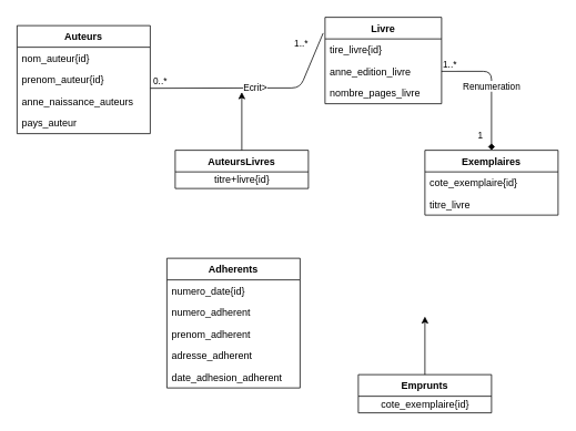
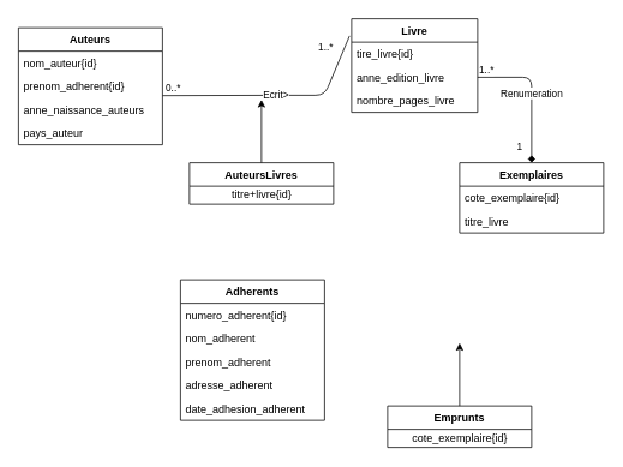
  <mxCell id="0" />
  <mxCell id="1" parent="0" />
  <mxCell id="2" value="Auteurs" style="swimlane;fontStyle=1;childLayout=stackLayout;horizontal=1;startSize=26;fillColor=none;horizontalStack=0;resizeParent=1;resizeParentMax=0;resizeLast=0;collapsible=1;marginBottom=0;" parent="1" vertex="1"><mxGeometry x="20" y="30" width="160" height="130" as="geometry" /></mxCell>
  <mxCell id="3" value="nom_auteur{id}" style="text;strokeColor=none;fillColor=none;align=left;verticalAlign=top;spacingLeft=4;spacingRight=4;overflow=hidden;rotatable=0;points=[[0,0.5],[1,0.5]];portConstraint=eastwest;" parent="2" vertex="1"><mxGeometry y="26" width="160" height="26" as="geometry" /></mxCell>
- <mxCell id="4" value="prenom_auteur{id}" style="text;strokeColor=none;fillColor=none;align=left;verticalAlign=top;spacingLeft=4;spacingRight=4;overflow=hidden;rotatable=0;points=[[0,0.5],[1,0.5]];portConstraint=eastwest;" parent="2" vertex="1"><mxGeometry y="52" width="160" height="26" as="geometry" /></mxCell>
+ <mxCell id="4" value="prenom_adherent{id}" style="text;strokeColor=none;fillColor=none;align=left;verticalAlign=top;spacingLeft=4;spacingRight=4;overflow=hidden;rotatable=0;points=[[0,0.5],[1,0.5]];portConstraint=eastwest;" parent="2" vertex="1"><mxGeometry y="52" width="160" height="26" as="geometry" /></mxCell>
  <mxCell id="5" value="anne_naissance_auteurs" style="text;strokeColor=none;fillColor=none;align=left;verticalAlign=top;spacingLeft=4;spacingRight=4;overflow=hidden;rotatable=0;points=[[0,0.5],[1,0.5]];portConstraint=eastwest;" parent="2" vertex="1"><mxGeometry y="78" width="160" height="26" as="geometry" /></mxCell>
  <mxCell id="6" value="pays_auteur" style="text;strokeColor=none;fillColor=none;align=left;verticalAlign=top;spacingLeft=4;spacingRight=4;overflow=hidden;rotatable=0;points=[[0,0.5],[1,0.5]];portConstraint=eastwest;" parent="2" vertex="1"><mxGeometry y="104" width="160" height="26" as="geometry" /></mxCell>
  <mxCell id="7" value="Livre" style="swimlane;fontStyle=1;childLayout=stackLayout;horizontal=1;startSize=26;fillColor=none;horizontalStack=0;resizeParent=1;resizeParentMax=0;resizeLast=0;collapsible=1;marginBottom=0;" parent="1" vertex="1"><mxGeometry x="390" y="20" width="140" height="104" as="geometry" /></mxCell>
  <mxCell id="8" value="tire_livre{id}" style="text;strokeColor=none;fillColor=none;align=left;verticalAlign=top;spacingLeft=4;spacingRight=4;overflow=hidden;rotatable=0;points=[[0,0.5],[1,0.5]];portConstraint=eastwest;" parent="7" vertex="1"><mxGeometry y="26" width="140" height="26" as="geometry" /></mxCell>
  <mxCell id="9" value="anne_edition_livre" style="text;strokeColor=none;fillColor=none;align=left;verticalAlign=top;spacingLeft=4;spacingRight=4;overflow=hidden;rotatable=0;points=[[0,0.5],[1,0.5]];portConstraint=eastwest;" parent="7" vertex="1"><mxGeometry y="52" width="140" height="26" as="geometry" /></mxCell>
  <mxCell id="10" value="nombre_pages_livre" style="text;strokeColor=none;fillColor=none;align=left;verticalAlign=top;spacingLeft=4;spacingRight=4;overflow=hidden;rotatable=0;points=[[0,0.5],[1,0.5]];portConstraint=eastwest;" parent="7" vertex="1"><mxGeometry y="78" width="140" height="26" as="geometry" /></mxCell>
  <mxCell id="11" value="Ecrit&amp;gt;" style="endArrow=none;html=1;entryX=-0.016;entryY=0.183;entryDx=0;entryDy=0;exitX=1.001;exitY=0.9;exitDx=0;exitDy=0;exitPerimeter=0;entryPerimeter=0;" parent="1" source="4" target="7" edge="1"><mxGeometry relative="1" as="geometry"><mxPoint x="190" y="60" as="sourcePoint" /><mxPoint x="350" y="60" as="targetPoint" /><Array as="points"><mxPoint x="310" y="105" /><mxPoint x="360" y="105" /></Array></mxGeometry></mxCell>
  <mxCell id="12" value="0..*" style="edgeLabel;resizable=0;html=1;align=left;verticalAlign=bottom;" parent="11" connectable="0" vertex="1"><mxGeometry x="-1" relative="1" as="geometry"><mxPoint x="2" as="offset" /></mxGeometry></mxCell>
  <mxCell id="13" value="1..*" style="edgeLabel;resizable=0;html=1;align=right;verticalAlign=bottom;" parent="11" connectable="0" vertex="1"><mxGeometry x="1" relative="1" as="geometry"><mxPoint x="-17.6" y="20.59" as="offset" /></mxGeometry></mxCell>
  <mxCell id="14" value="AuteursLivres" style="swimlane;fontStyle=1;align=center;verticalAlign=top;childLayout=stackLayout;horizontal=1;startSize=26;horizontalStack=0;resizeParent=1;resizeParentMax=0;resizeLast=0;collapsible=1;marginBottom=0;" parent="1" vertex="1"><mxGeometry x="210" y="180" width="160" height="46" as="geometry" /></mxCell>
  <mxCell id="15" value="titre+livre{id}" style="text;html=1;align=center;verticalAlign=middle;resizable=0;points=[];autosize=1;" parent="14" vertex="1"><mxGeometry y="26" width="160" height="20" as="geometry" /></mxCell>
  <mxCell id="16" value="" style="endArrow=classic;html=1;exitX=0.5;exitY=0;exitDx=0;exitDy=0;" parent="1" source="14" edge="1"><mxGeometry width="50" height="50" relative="1" as="geometry"><mxPoint x="310" y="60" as="sourcePoint" /><mxPoint x="290" y="110" as="targetPoint" /></mxGeometry></mxCell>
  <mxCell id="17" value="Exemplaires" style="swimlane;fontStyle=1;align=center;verticalAlign=top;childLayout=stackLayout;horizontal=1;startSize=26;horizontalStack=0;resizeParent=1;resizeParentMax=0;resizeLast=0;collapsible=1;marginBottom=0;" parent="1" vertex="1"><mxGeometry x="510" y="180" width="160" height="78" as="geometry" /></mxCell>
  <mxCell id="18" value="cote_exemplaire{id}" style="text;strokeColor=none;fillColor=none;align=left;verticalAlign=top;spacingLeft=4;spacingRight=4;overflow=hidden;rotatable=0;points=[[0,0.5],[1,0.5]];portConstraint=eastwest;" parent="17" vertex="1"><mxGeometry y="26" width="160" height="26" as="geometry" /></mxCell>
  <mxCell id="19" value="titre_livre" style="text;strokeColor=none;fillColor=none;align=left;verticalAlign=top;spacingLeft=4;spacingRight=4;overflow=hidden;rotatable=0;points=[[0,0.5],[1,0.5]];portConstraint=eastwest;" parent="17" vertex="1"><mxGeometry y="52" width="160" height="26" as="geometry" /></mxCell>
  <mxCell id="20" value="Renumeration" style="endArrow=diamond;html=1;entryX=0.5;entryY=0;entryDx=0;entryDy=0;exitX=1;exitY=0.5;exitDx=0;exitDy=0;" parent="1" source="9" target="17" edge="1"><mxGeometry relative="1" as="geometry"><mxPoint x="530" y="60" as="sourcePoint" /><mxPoint x="690" y="60" as="targetPoint" /><Array as="points"><mxPoint x="590" y="85" /></Array></mxGeometry></mxCell>
  <mxCell id="21" value="1..*" style="edgeLabel;resizable=0;html=1;align=left;verticalAlign=bottom;" parent="20" connectable="0" vertex="1"><mxGeometry x="-1" relative="1" as="geometry" /></mxCell>
  <mxCell id="22" value="1" style="edgeLabel;resizable=0;html=1;align=right;verticalAlign=bottom;" parent="20" connectable="0" vertex="1"><mxGeometry x="1" relative="1" as="geometry"><mxPoint x="-10" y="-10" as="offset" /></mxGeometry></mxCell>
  <mxCell id="23" value="Adherents" style="swimlane;fontStyle=1;align=center;verticalAlign=top;childLayout=stackLayout;horizontal=1;startSize=26;horizontalStack=0;resizeParent=1;resizeParentMax=0;resizeLast=0;collapsible=1;marginBottom=0;" parent="1" vertex="1"><mxGeometry x="200" y="310" width="160" height="156" as="geometry" /></mxCell>
- <mxCell id="24" value="numero_date{id}" style="text;strokeColor=none;fillColor=none;align=left;verticalAlign=top;spacingLeft=4;spacingRight=4;overflow=hidden;rotatable=0;points=[[0,0.5],[1,0.5]];portConstraint=eastwest;" parent="23" vertex="1"><mxGeometry y="26" width="160" height="26" as="geometry" /></mxCell>
- <mxCell id="25" value="numero_adherent" style="text;strokeColor=none;fillColor=none;align=left;verticalAlign=top;spacingLeft=4;spacingRight=4;overflow=hidden;rotatable=0;points=[[0,0.5],[1,0.5]];portConstraint=eastwest;" parent="23" vertex="1"><mxGeometry y="52" width="160" height="26" as="geometry" /></mxCell>
+ <mxCell id="24" value="numero_adherent{id}" style="text;strokeColor=none;fillColor=none;align=left;verticalAlign=top;spacingLeft=4;spacingRight=4;overflow=hidden;rotatable=0;points=[[0,0.5],[1,0.5]];portConstraint=eastwest;" parent="23" vertex="1"><mxGeometry y="26" width="160" height="26" as="geometry" /></mxCell>
+ <mxCell id="25" value="nom_adherent" style="text;strokeColor=none;fillColor=none;align=left;verticalAlign=top;spacingLeft=4;spacingRight=4;overflow=hidden;rotatable=0;points=[[0,0.5],[1,0.5]];portConstraint=eastwest;" parent="23" vertex="1"><mxGeometry y="52" width="160" height="26" as="geometry" /></mxCell>
  <mxCell id="26" value="prenom_adherent" style="text;strokeColor=none;fillColor=none;align=left;verticalAlign=top;spacingLeft=4;spacingRight=4;overflow=hidden;rotatable=0;points=[[0,0.5],[1,0.5]];portConstraint=eastwest;" parent="23" vertex="1"><mxGeometry y="78" width="160" height="26" as="geometry" /></mxCell>
  <mxCell id="27" value="adresse_adherent" style="text;strokeColor=none;fillColor=none;align=left;verticalAlign=top;spacingLeft=4;spacingRight=4;overflow=hidden;rotatable=0;points=[[0,0.5],[1,0.5]];portConstraint=eastwest;" parent="23" vertex="1"><mxGeometry y="104" width="160" height="26" as="geometry" /></mxCell>
  <mxCell id="28" value="date_adhesion_adherent" style="text;strokeColor=none;fillColor=none;align=left;verticalAlign=top;spacingLeft=4;spacingRight=4;overflow=hidden;rotatable=0;points=[[0,0.5],[1,0.5]];portConstraint=eastwest;" parent="23" vertex="1"><mxGeometry y="130" width="160" height="26" as="geometry" /></mxCell>
  <mxCell id="29" value="Emprunts" style="swimlane;fontStyle=1;align=center;verticalAlign=top;childLayout=stackLayout;horizontal=1;startSize=26;horizontalStack=0;resizeParent=1;resizeParentMax=0;resizeLast=0;collapsible=1;marginBottom=0;" parent="1" vertex="1"><mxGeometry x="430" y="450" width="160" height="46" as="geometry"><mxRectangle x="520" y="660" width="90" height="26" as="alternateBounds" /></mxGeometry></mxCell>
  <mxCell id="30" value="cote_exemplaire{id}" style="text;html=1;align=center;verticalAlign=middle;resizable=0;points=[];autosize=1;" parent="29" vertex="1"><mxGeometry y="26" width="160" height="20" as="geometry" /></mxCell>
  <mxCell id="31" value="" style="endArrow=classic;html=1;exitX=0.5;exitY=0;exitDx=0;exitDy=0;" parent="1" source="29" edge="1"><mxGeometry width="50" height="50" relative="1" as="geometry"><mxPoint x="460" y="400" as="sourcePoint" /><mxPoint x="510" y="380" as="targetPoint" /></mxGeometry></mxCell>
